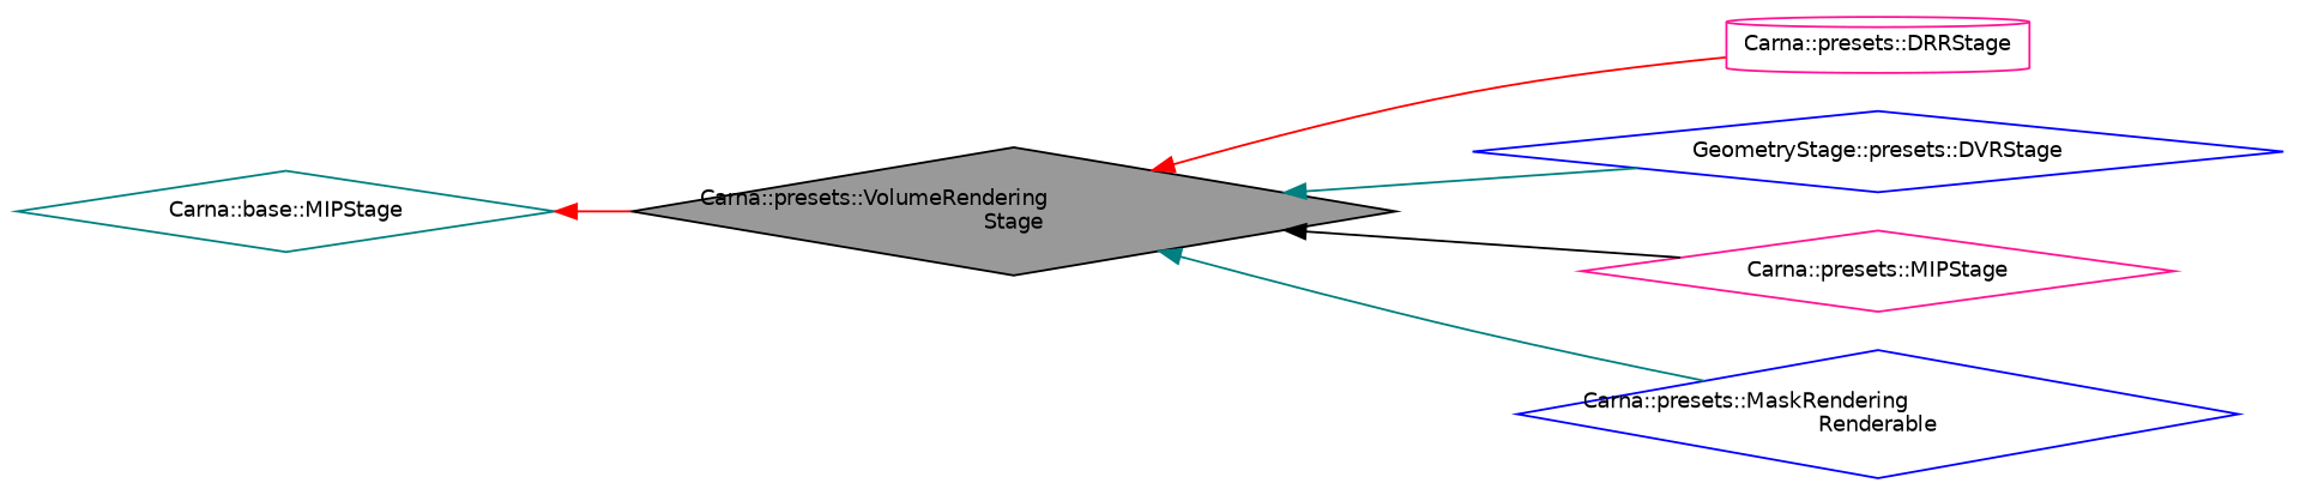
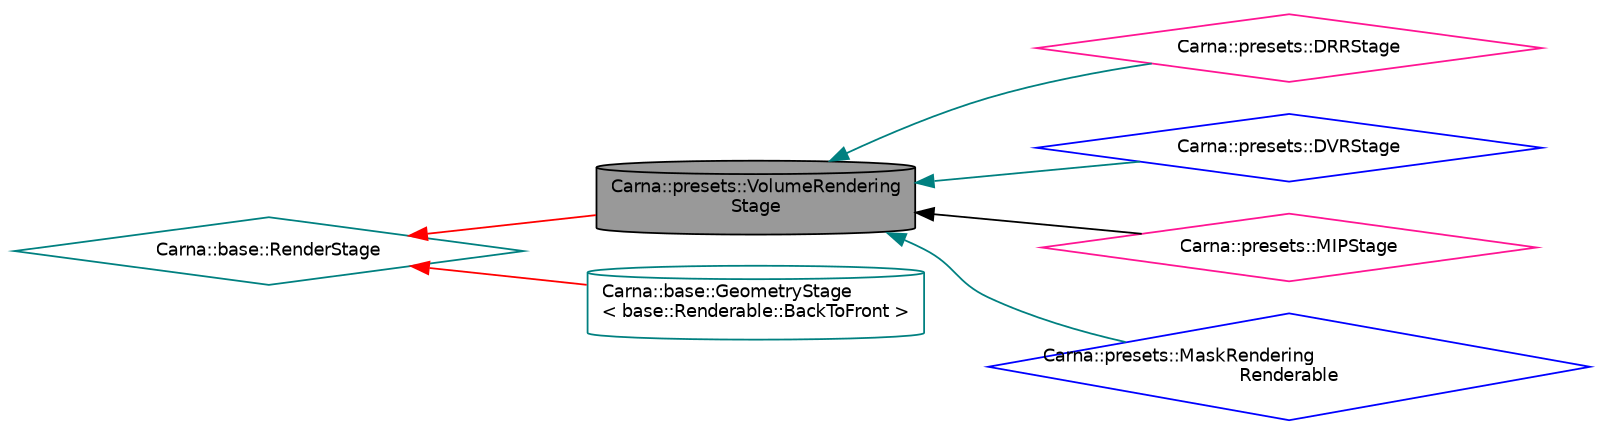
  digraph {
    rankdir=LR
    node [color=deeppink fillcolor=white fontname=Helvetica fontsize=10 shape=diamond style=filled]
    edge [color=teal dir=back fontname=Helvetica fontsize=10 labelfontname=Helvetica labelfontsize=10 style=solid]
-   n1 [color=black fillcolor=grey60 fontcolor=black height=0.2 label="Carna::presets::VolumeRendering\lStage" width=0.4]
-   n2 [height=0.2 label="Carna::presets::DRRStage" shape=cylinder width=0.4]
-   n3 [color=blue height=0.2 label="GeometryStage::presets::DVRStage" width=0.4]
+   n1 [color=black fillcolor=grey60 fontcolor=black height=0.2 label="Carna::presets::VolumeRendering\lStage" shape=cylinder width=0.4]
+   n2 [height=0.2 label="Carna::presets::DRRStage" width=0.4]
+   n3 [color=blue height=0.2 label="Carna::presets::DVRStage" width=0.4]
    n4 [height=0.2 label="Carna::presets::MIPStage" width=0.4]
    n5 [color=blue height=0.2 label="Carna::presets::MaskRendering\lRenderable" width=0.4]
-   n7 [color=teal height=0.2 label="Carna::base::MIPStage" width=0.4]
-   n1 -> n2 [color=red]
+   n6 [color=teal height=0.2 label="Carna::base::GeometryStage\l\< base::Renderable::BackToFront \>" shape=cylinder width=0.4]
+   n7 [color=teal height=0.2 label="Carna::base::RenderStage" width=0.4]
+   n1 -> n2
    n1 -> n3
    n1 -> n4 [color=black]
    n1 -> n5
    n7 -> n1 [color=red]
+   n7 -> n6 [color=red]
  }
